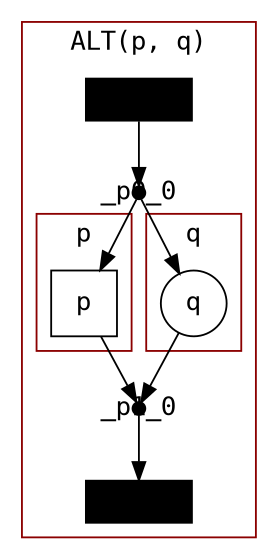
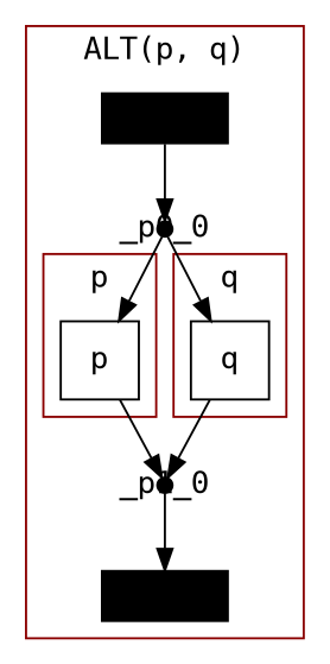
  digraph {
    rankdir=TB
    fontname="DejaVu Sans Mono"
    node [color=black shape=rect style=filled fontname="DejaVu Sans Mono"]
    edge [fontname="DejaVu Sans Mono"]
    _p0_0 [fixedsize=true height=.1 shape=circle width=.1]
    _p1_0 [fixedsize=true height=.1 shape=circle width=.1]
    _t0_0 [height=.1 width=.1]
    _t1_0 [height=.1 width=.1]
    n5 [height=.5 label=p width=.5 color="" style=""]
-   n6 [height=.5 label=q shape=circle width=.5 color="" style=""]
+   n6 [height=.5 label=q width=.5 color="" style=""]
    subgraph cluster_1 {
      color=darkred
      label="ALT(p, q)"
      subgraph sub_2 {
        color=darkred
        label="ALT(p, q)"
        _p0_0
        _p1_0
      }
      subgraph sub_3 {
        color=darkred
        label="ALT(p, q)"
        _t0_0
        _t1_0
      }
      subgraph cluster_4 {
        color=darkred
        label=p
        subgraph sub_5 {
          color=darkred
          label=p
          n5
        }
      }
      subgraph cluster_6 {
        color=darkred
        label=q
        subgraph sub_7 {
          color=darkred
          label=q
          n6
        }
      }
    }
    _p0_0 -> n5
    _p0_0 -> n6
    _p1_0 -> _t1_0
    _t0_0 -> _p0_0
    n5 -> _p1_0
    n6 -> _p1_0
  }
